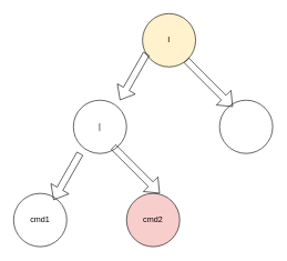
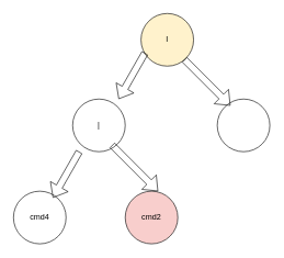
  <mxCell id="0" />
  <mxCell id="1" parent="0" />
- <mxCell id="2" value="cmd1" style="ellipse;whiteSpace=wrap;html=1;aspect=fixed;" vertex="1" parent="1"><mxGeometry x="20" y="290" width="80" height="80" as="geometry" /></mxCell>
+ <mxCell id="2" value="cmd4" style="ellipse;whiteSpace=wrap;html=1;aspect=fixed;" vertex="1" parent="1"><mxGeometry x="20" y="290" width="80" height="80" as="geometry" /></mxCell>
  <mxCell id="3" value="|" style="ellipse;whiteSpace=wrap;html=1;aspect=fixed;" vertex="1" parent="1"><mxGeometry x="110" y="150" width="80" height="80" as="geometry" /></mxCell>
  <mxCell id="4" value="cmd2" style="ellipse;whiteSpace=wrap;html=1;aspect=fixed;fillColor=#f8cecc;" vertex="1" parent="1"><mxGeometry x="190" y="290" width="80" height="80" as="geometry" /></mxCell>
  <mxCell id="5" value="I" style="ellipse;whiteSpace=wrap;html=1;aspect=fixed;fillColor=#fff2cc;" vertex="1" parent="1"><mxGeometry x="214" y="20" width="80" height="80" as="geometry" /></mxCell>
  <mxCell id="6" value="" style="ellipse;whiteSpace=wrap;html=1;aspect=fixed;" vertex="1" parent="1"><mxGeometry x="330" y="150" width="80" height="80" as="geometry" /></mxCell>
  <mxCell id="7" value="" style="shape=flexArrow;endArrow=classic;html=1;" edge="1" parent="1"><mxGeometry width="50" height="50" relative="1" as="geometry"><mxPoint x="120" y="230" as="sourcePoint" /><mxPoint x="80" y="300" as="targetPoint" /></mxGeometry></mxCell>
  <mxCell id="8" value="" style="shape=flexArrow;endArrow=classic;html=1;" edge="1" parent="1"><mxGeometry width="50" height="50" relative="1" as="geometry"><mxPoint x="220" y="80" as="sourcePoint" /><mxPoint x="180" y="150" as="targetPoint" /></mxGeometry></mxCell>
  <mxCell id="9" value="" style="shape=flexArrow;endArrow=classic;html=1;" edge="1" parent="1"><mxGeometry width="50" height="50" relative="1" as="geometry"><mxPoint x="280" y="90" as="sourcePoint" /><mxPoint x="350" y="160" as="targetPoint" /></mxGeometry></mxCell>
  <mxCell id="10" value="" style="shape=flexArrow;endArrow=classic;html=1;" edge="1" parent="1"><mxGeometry width="50" height="50" relative="1" as="geometry"><mxPoint x="170" y="220" as="sourcePoint" /><mxPoint x="240" y="290" as="targetPoint" /></mxGeometry></mxCell>
